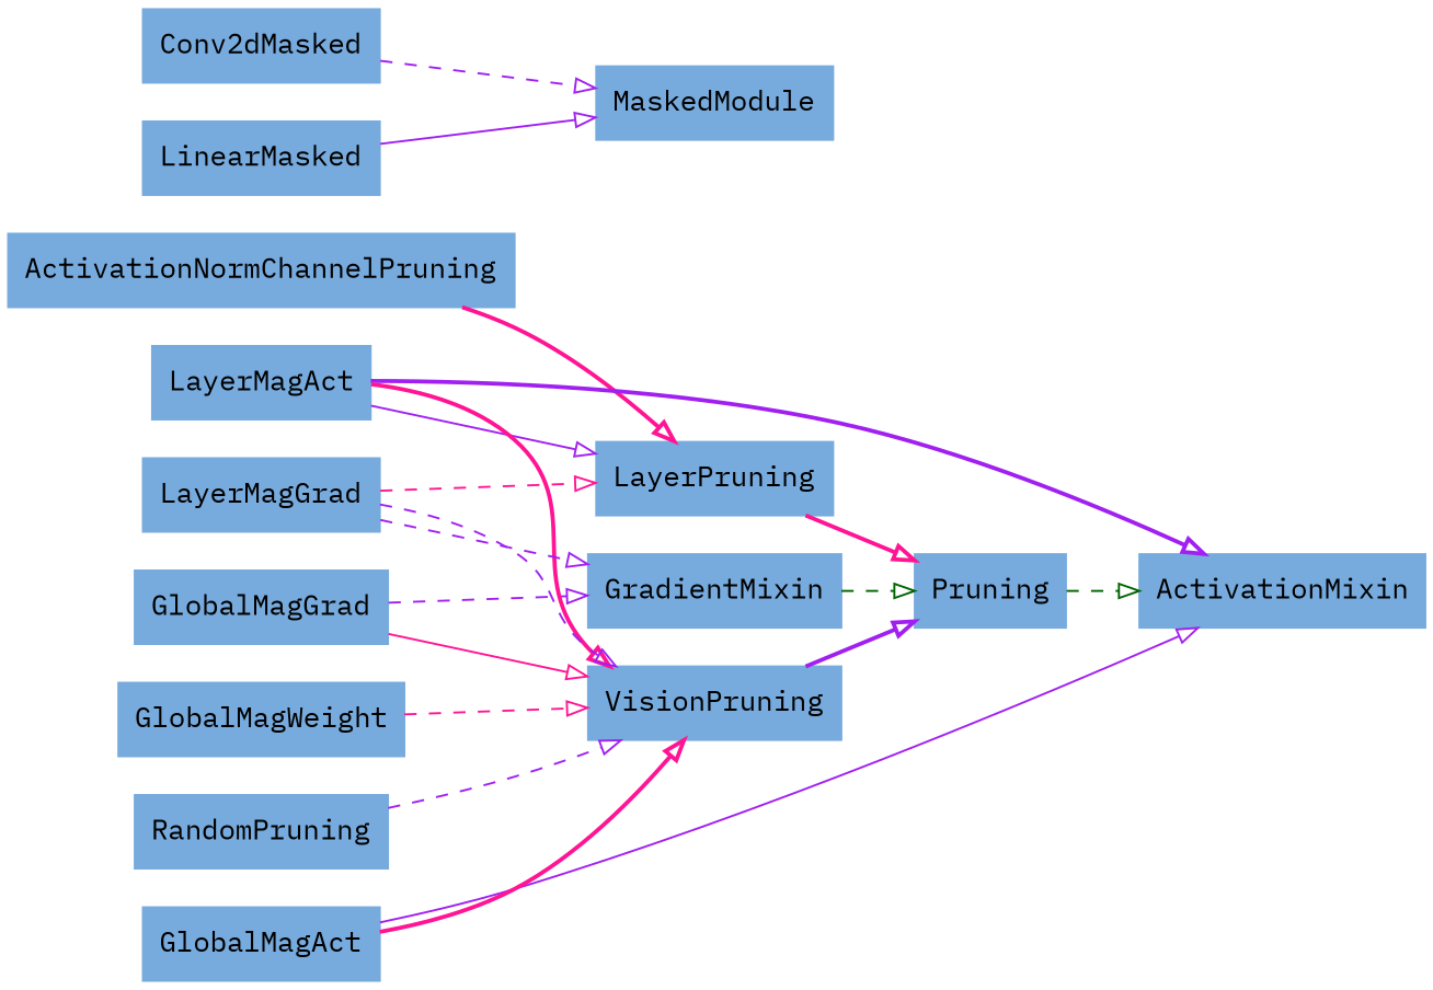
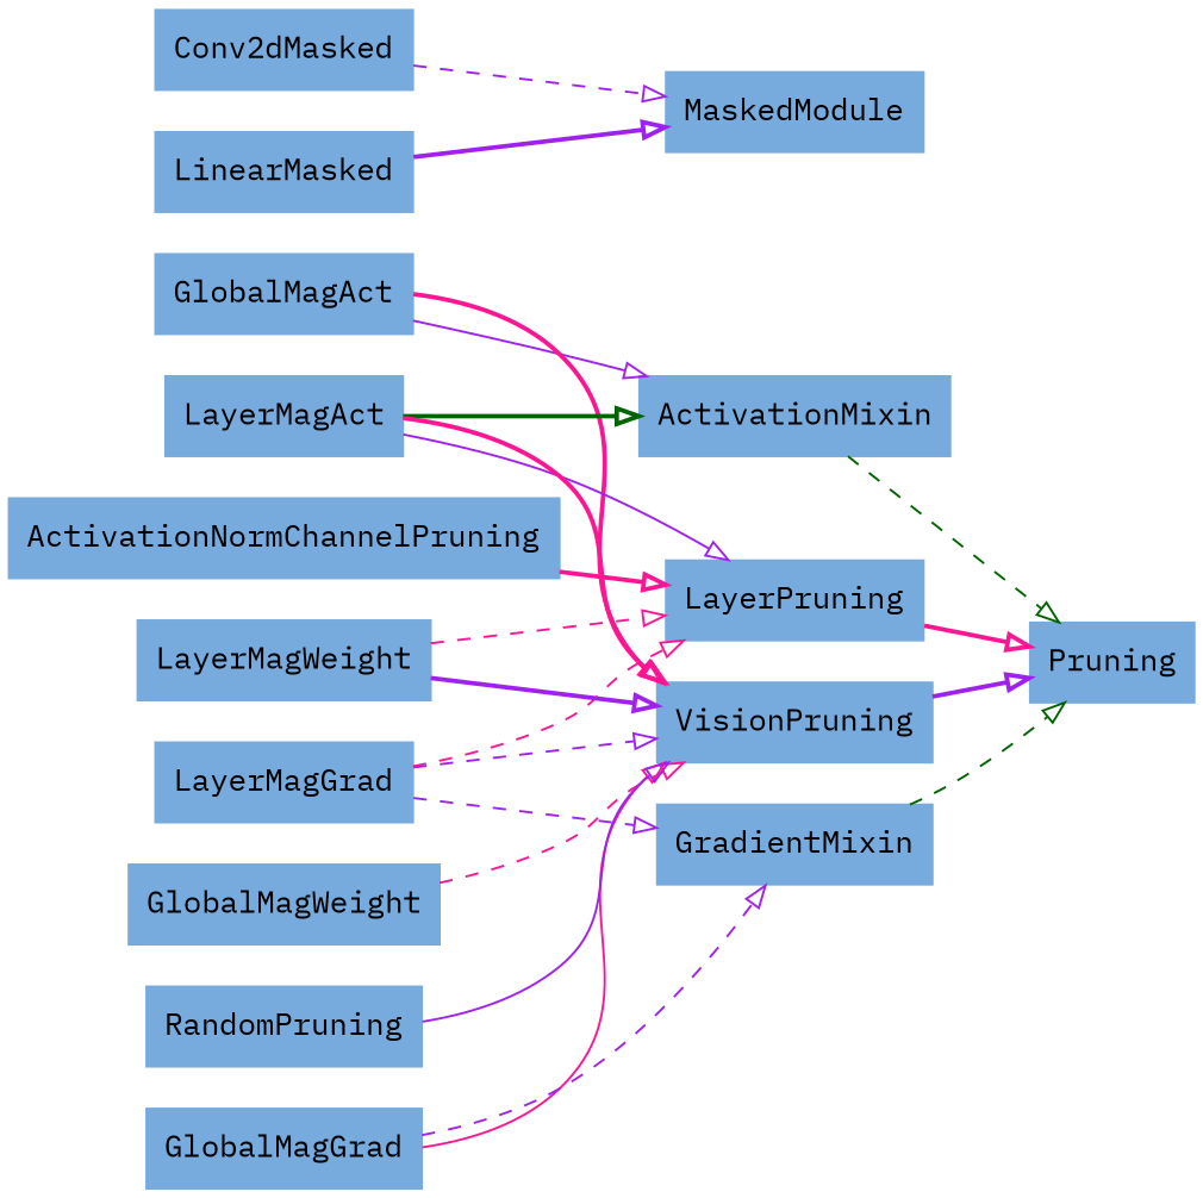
  digraph {
    fontname="IBM Plex Mono"
    rankdir=LR
    node [color="#77AADD" fontcolor=black fontname="IBM Plex Mono" shape=record style=filled]
    edge [arrowhead=empty arrowtail=none color=purple fontname="IBM Plex Mono" style=dashed]
    n1 [label=<ActivationMixin>]
    n2 [label=<Pruning>]
    n3 [label=<ActivationNormChannelPruning>]
    n4 [label=<LayerPruning>]
    n5 [label=<Conv2dMasked>]
    n6 [label=<MaskedModule>]
    n7 [label=<GlobalMagAct>]
    n8 [label=<VisionPruning>]
    n9 [label=<GlobalMagGrad>]
    n10 [label=<GradientMixin>]
    n11 [label=<GlobalMagWeight>]
    n12 [label=<LayerMagAct>]
    n13 [label=<LayerMagGrad>]
+   n14 [label=<LayerMagWeight>]
    n15 [label=<LinearMasked>]
    n16 [label=<RandomPruning>]
-   n2 -> n1 [color=darkgreen]
+   n1 -> n2 [color=darkgreen]
    n3 -> n4 [color=deeppink style=bold]
    n4 -> n2 [color=deeppink style=bold]
    n5 -> n6
    n7 -> n1 [style=solid]
    n7 -> n8 [color=deeppink style=bold]
    n8 -> n2 [style=bold]
    n9 -> n8 [color=deeppink style=solid]
    n9 -> n10
    n10 -> n2 [color=darkgreen]
    n11 -> n8 [color=deeppink]
-   n12 -> n1 [style=bold]
+   n12 -> n1 [color=darkgreen style=bold]
    n12 -> n4 [style=solid]
    n12 -> n8 [color=deeppink style=bold]
    n13 -> n4 [color=deeppink]
    n13 -> n8
    n13 -> n10
-   n15 -> n6 [style=solid]
-   n16 -> n8
+   n14 -> n4 [color=deeppink]
+   n14 -> n8 [style=bold]
+   n15 -> n6 [style=bold]
+   n16 -> n8 [style=solid]
  }
